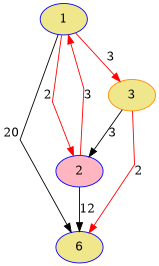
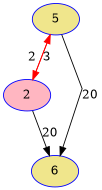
  digraph {
    fontname="DejaVu Serif"
    splines=FALSE
    node [color=blue fillcolor=khaki fontname="DejaVu Serif" style=filled]
    edge [color=red fontname="DejaVu Serif"]
-   1
+   1 [label=5]
    2 [fillcolor=lightpink]
-   3 [color=darkorange]
    n4 [label=6]
    1 -> 2 [label=2]
-   1 -> 3 [label=3]
    1 -> n4 [label=20 color=""]
    2 -> 1 [label=3]
-   2 -> n4 [label=12 color=""]
-   3 -> 2 [label=3 color=""]
-   3 -> n4 [label=2]
+   2 -> n4 [label=20 color=""]
  }
